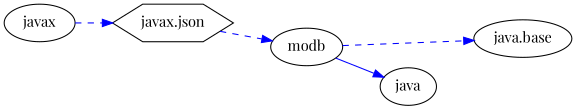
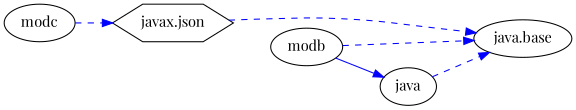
  digraph {
    fontname="Playfair Display"
    rankdir=LR
    node [fontname="Playfair Display" shape=ellipse]
    edge [color="#0000ff" fontcolor="#0000ff" fontname="Playfair Display" style=dashed weight=16]
-   n1 [label=javax]
+   n1 [label=modc]
    n2 [label="javax.json" shape=hexagon]
    n3 [label="java.base"]
    n4 [label=java]
    n5 [label=modb]
    n1 -> n2
-   n2 -> n5
+   n2 -> n3
+   n4 -> n3
    n5 -> n3
    n5 -> n4 [weight=8 style=""]
  }
